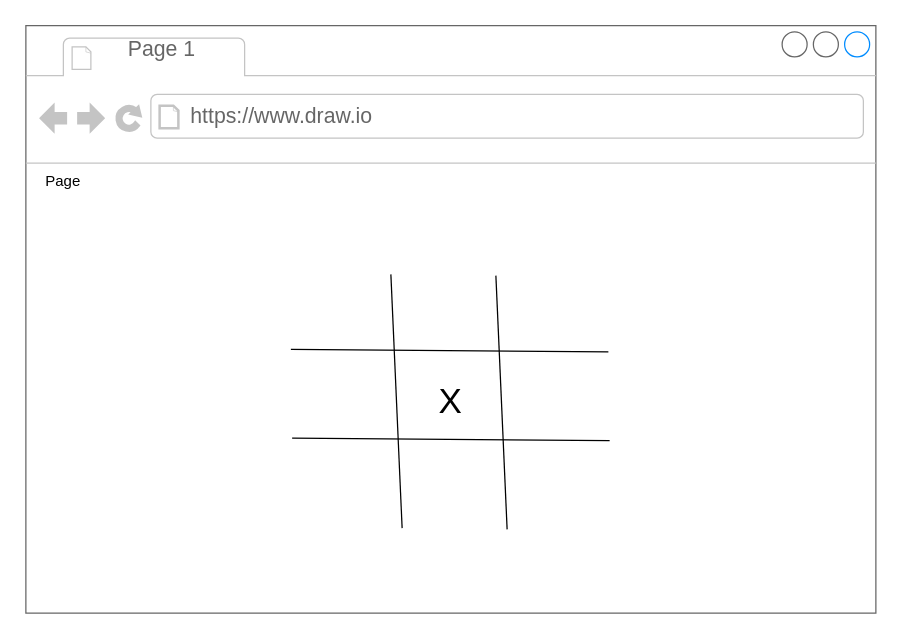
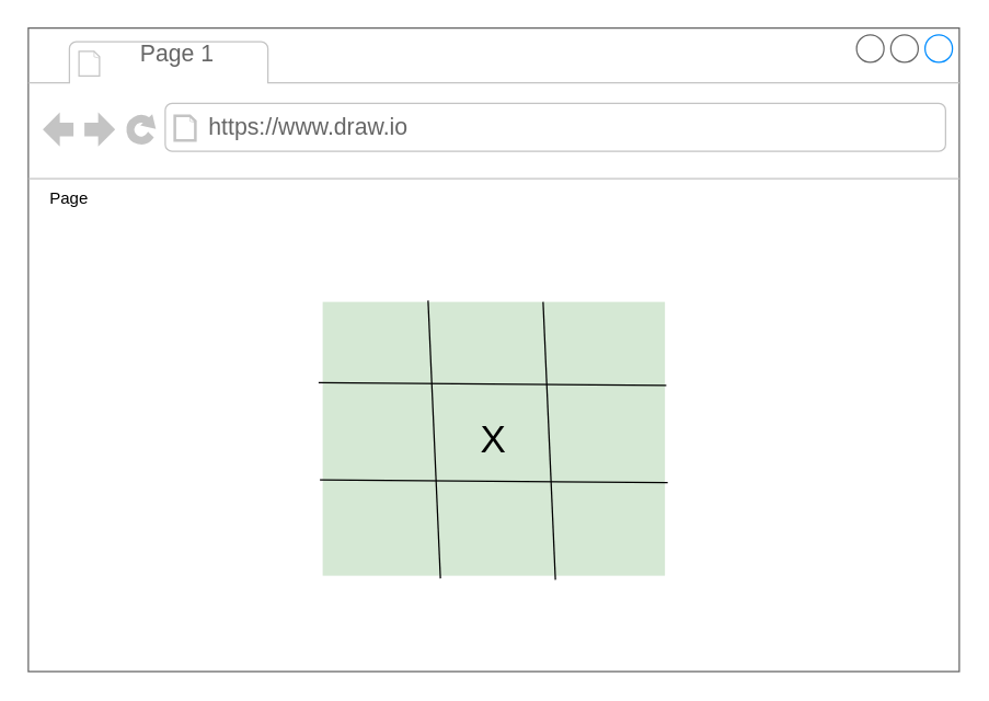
  <mxCell id="0" />
  <mxCell id="1" parent="0" />
  <mxCell id="2" value="" style="strokeWidth=1;shadow=0;dashed=0;align=center;html=1;shape=mxgraph.mockup.containers.browserWindow;rSize=0;strokeColor=#666666;strokeColor2=#008cff;strokeColor3=#c4c4c4;mainText=,;recursiveResize=0;" parent="1" vertex="1"><mxGeometry x="20" y="20" width="680" height="470" as="geometry" /></mxCell>
  <mxCell id="3" value="Page 1" style="strokeWidth=1;shadow=0;dashed=0;align=center;html=1;shape=mxgraph.mockup.containers.anchor;fontSize=17;fontColor=#666666;align=left;" parent="2" vertex="1"><mxGeometry x="80" y="7" width="110" height="26" as="geometry" /></mxCell>
  <mxCell id="4" value="https://www.draw.io" style="strokeWidth=1;shadow=0;dashed=0;align=center;html=1;shape=mxgraph.mockup.containers.anchor;rSize=0;fontSize=17;fontColor=#666666;align=left;" parent="2" vertex="1"><mxGeometry x="130" y="60" width="250" height="26" as="geometry" /></mxCell>
  <mxCell id="5" value="Page" style="text;html=1;strokeColor=none;fillColor=none;align=center;verticalAlign=middle;whiteSpace=wrap;rounded=0;" parent="2" vertex="1"><mxGeometry y="110" width="60" height="30" as="geometry" /></mxCell>
  <mxCell id="6" value="" style="group" parent="2" vertex="1" connectable="0"><mxGeometry x="213" y="200" width="254" height="203" as="geometry" /></mxCell>
- <mxCell id="7" value="&lt;font style=&quot;font-size: 28px&quot;&gt;X&lt;/font&gt;" style="rounded=0;whiteSpace=wrap;html=1;strokeColor=none;" parent="6" vertex="1"><mxGeometry x="2" width="250" height="200" as="geometry" /></mxCell>
+ <mxCell id="7" value="&lt;font style=&quot;font-size: 28px&quot;&gt;X&lt;/font&gt;" style="rounded=0;whiteSpace=wrap;html=1;strokeColor=none;fillColor=#d5e8d4;" parent="6" vertex="1"><mxGeometry x="2" width="250" height="200" as="geometry" /></mxCell>
  <mxCell id="8" value="" style="endArrow=none;html=1;rounded=0;exitX=-0.012;exitY=0.295;exitDx=0;exitDy=0;exitPerimeter=0;entryX=1.004;entryY=0.305;entryDx=0;entryDy=0;entryPerimeter=0;" parent="6" source="7" target="7" edge="1"><mxGeometry width="50" height="50" relative="1" as="geometry"><mxPoint x="122" y="90" as="sourcePoint" /><mxPoint x="172" y="40" as="targetPoint" /></mxGeometry></mxCell>
  <mxCell id="9" value="" style="endArrow=none;html=1;rounded=0;exitX=-0.012;exitY=0.295;exitDx=0;exitDy=0;exitPerimeter=0;entryX=1.004;entryY=0.305;entryDx=0;entryDy=0;entryPerimeter=0;" parent="6" edge="1"><mxGeometry width="50" height="50" relative="1" as="geometry"><mxPoint y="130" as="sourcePoint" /><mxPoint x="254" y="132" as="targetPoint" /></mxGeometry></mxCell>
  <mxCell id="10" value="" style="endArrow=none;html=1;rounded=0;exitX=0.308;exitY=-0.005;exitDx=0;exitDy=0;entryX=0.344;entryY=1.01;entryDx=0;entryDy=0;entryPerimeter=0;exitPerimeter=0;" parent="6" source="7" target="7" edge="1"><mxGeometry width="50" height="50" relative="1" as="geometry"><mxPoint x="10" y="140" as="sourcePoint" /><mxPoint x="264" y="142" as="targetPoint" /></mxGeometry></mxCell>
  <mxCell id="11" value="" style="endArrow=none;html=1;rounded=0;exitX=0.308;exitY=-0.005;exitDx=0;exitDy=0;entryX=0.344;entryY=1.01;entryDx=0;entryDy=0;entryPerimeter=0;exitPerimeter=0;" parent="6" edge="1"><mxGeometry width="50" height="50" relative="1" as="geometry"><mxPoint x="163" as="sourcePoint" /><mxPoint x="172" y="203" as="targetPoint" /></mxGeometry></mxCell>
